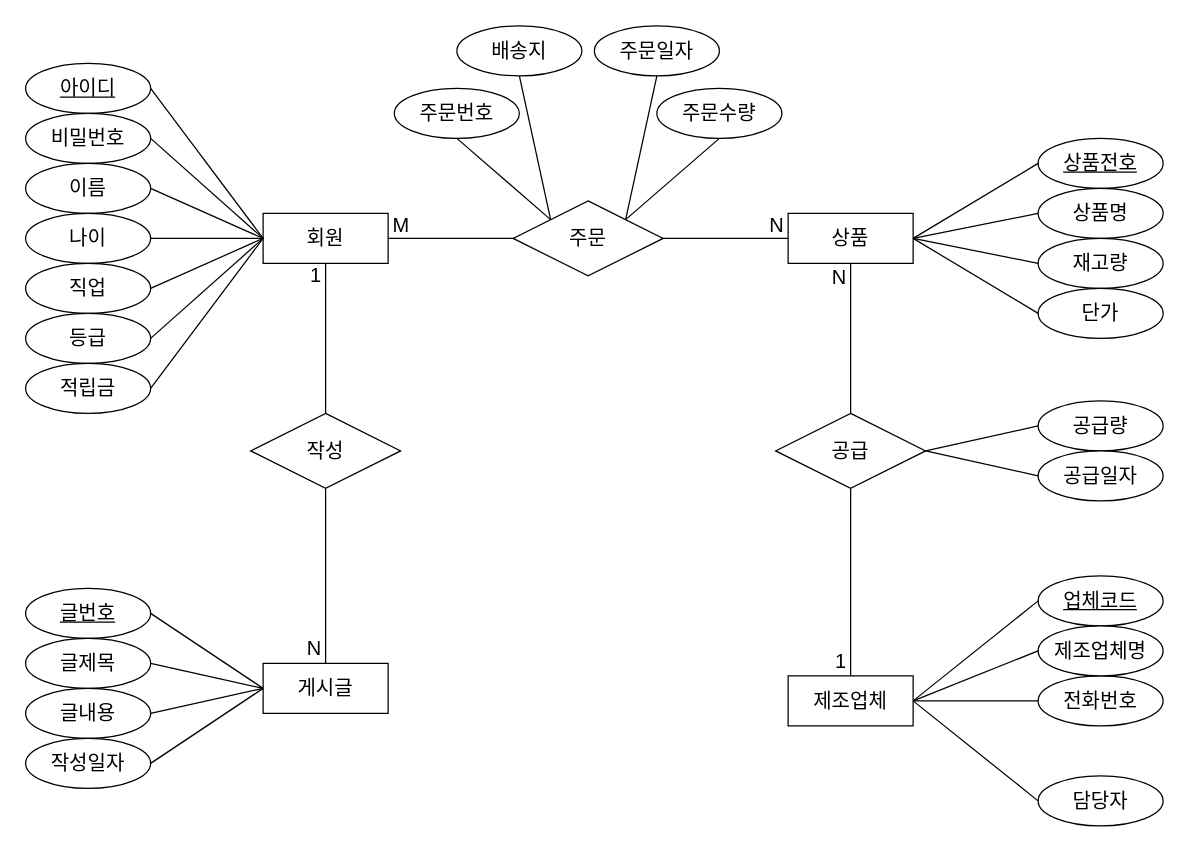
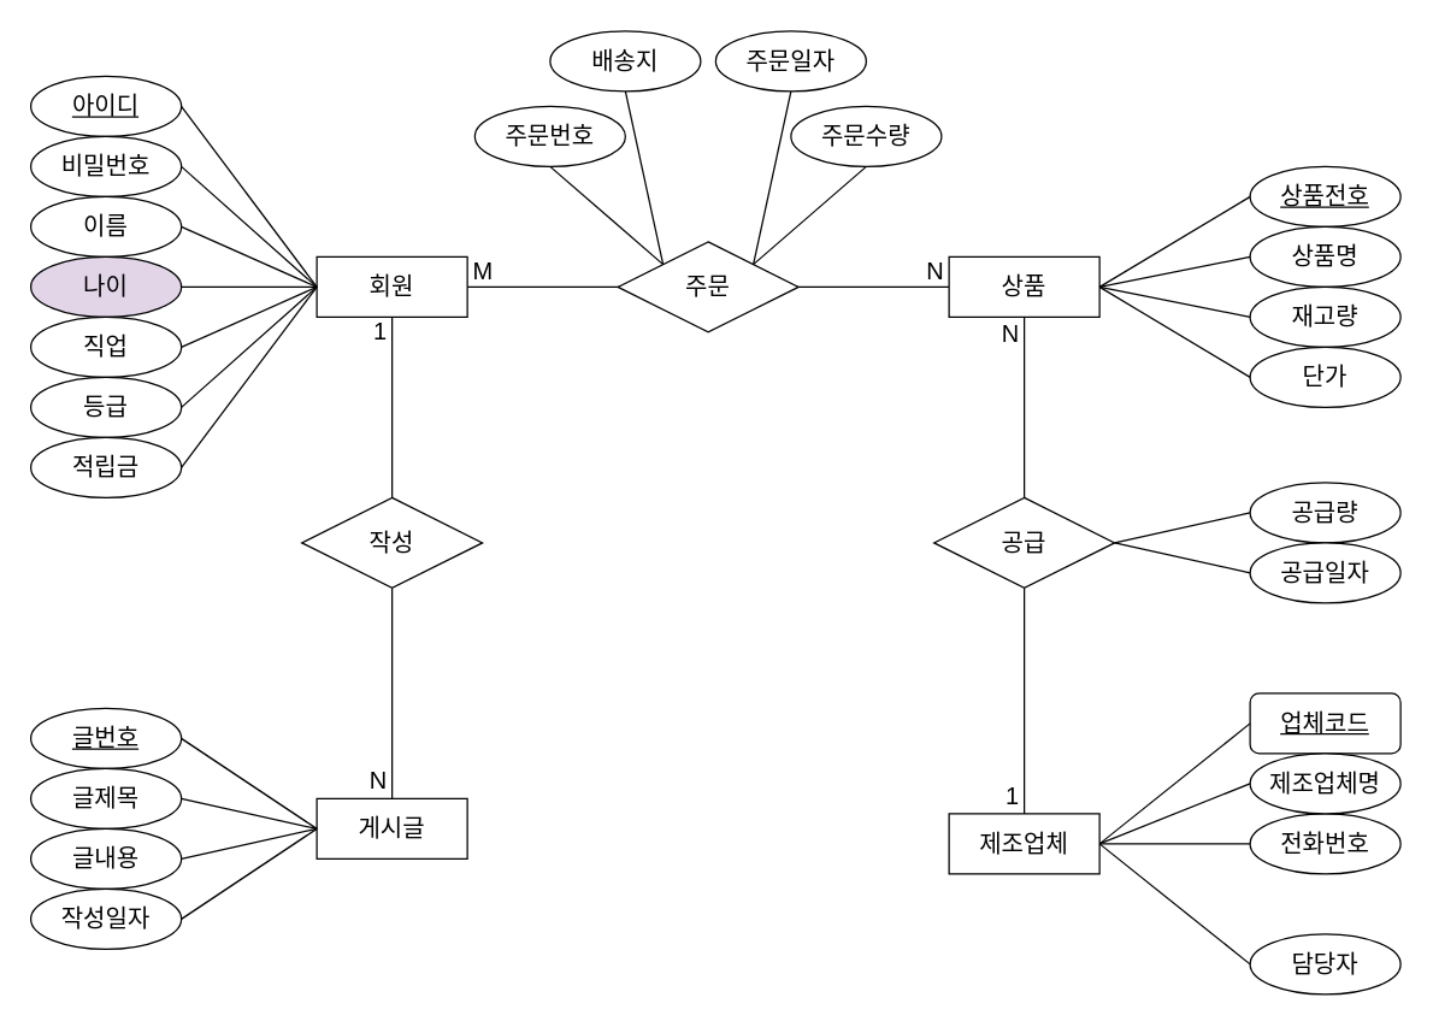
  <mxCell id="0" />
  <mxCell id="1" parent="0" />
  <mxCell id="2" value="" style="endArrow=none;html=1;rounded=0;fontSize=12;startSize=8;endSize=8;curved=1;exitX=1;exitY=0.5;exitDx=0;exitDy=0;entryX=0;entryY=0.5;entryDx=0;entryDy=0;" edge="1" parent="1" source="23" target="38"><mxGeometry relative="1" as="geometry"><mxPoint x="370" y="280" as="sourcePoint" /><mxPoint x="530" y="280" as="targetPoint" /></mxGeometry></mxCell>
  <mxCell id="3" value="M" style="resizable=0;html=1;whiteSpace=wrap;align=left;verticalAlign=bottom;fontSize=16;" connectable="0" vertex="1" parent="2"><mxGeometry x="-1" relative="1" as="geometry"><mxPoint x="2" as="offset" /></mxGeometry></mxCell>
  <mxCell id="4" value="N" style="resizable=0;html=1;whiteSpace=wrap;align=right;verticalAlign=bottom;fontSize=16;" connectable="0" vertex="1" parent="2"><mxGeometry x="1" relative="1" as="geometry"><mxPoint x="-2" as="offset" /></mxGeometry></mxCell>
  <mxCell id="5" value="게시글" style="whiteSpace=wrap;html=1;align=center;fontSize=16;" vertex="1" parent="1"><mxGeometry x="210" y="530" width="100" height="40" as="geometry" /></mxCell>
  <mxCell id="6" value="글번호" style="ellipse;whiteSpace=wrap;html=1;align=center;fontStyle=4;fontSize=16;" vertex="1" parent="1"><mxGeometry x="20" y="470" width="100" height="40" as="geometry" /></mxCell>
  <mxCell id="7" value="글제목" style="ellipse;whiteSpace=wrap;html=1;align=center;fontSize=16;" vertex="1" parent="1"><mxGeometry x="20" y="510" width="100" height="40" as="geometry" /></mxCell>
  <mxCell id="8" value="글내용" style="ellipse;whiteSpace=wrap;html=1;align=center;fontSize=16;" vertex="1" parent="1"><mxGeometry x="20" y="550" width="100" height="40" as="geometry" /></mxCell>
  <mxCell id="9" value="작성일자" style="ellipse;whiteSpace=wrap;html=1;align=center;fontSize=16;" vertex="1" parent="1"><mxGeometry x="20" y="590" width="100" height="40" as="geometry" /></mxCell>
  <mxCell id="10" value="" style="endArrow=none;html=1;rounded=0;fontSize=12;startSize=8;endSize=8;curved=1;entryX=1;entryY=0.5;entryDx=0;entryDy=0;exitX=0;exitY=0.5;exitDx=0;exitDy=0;" edge="1" parent="1" source="5" target="6"><mxGeometry relative="1" as="geometry"><mxPoint x="-140" y="530" as="sourcePoint" /><mxPoint x="-70" y="470" as="targetPoint" /></mxGeometry></mxCell>
  <mxCell id="11" value="" style="endArrow=none;html=1;rounded=0;fontSize=12;startSize=8;endSize=8;curved=1;entryX=1;entryY=0.5;entryDx=0;entryDy=0;exitX=0;exitY=0.5;exitDx=0;exitDy=0;" edge="1" parent="1" source="5" target="9"><mxGeometry relative="1" as="geometry"><mxPoint x="-140" y="530" as="sourcePoint" /><mxPoint x="-70" y="590" as="targetPoint" /></mxGeometry></mxCell>
  <mxCell id="12" value="" style="endArrow=none;html=1;rounded=0;fontSize=12;startSize=8;endSize=8;curved=1;entryX=1;entryY=0.5;entryDx=0;entryDy=0;exitX=0;exitY=0.5;exitDx=0;exitDy=0;" edge="1" parent="1" source="5" target="7"><mxGeometry relative="1" as="geometry"><mxPoint x="-140" y="530" as="sourcePoint" /><mxPoint x="-70" y="510" as="targetPoint" /></mxGeometry></mxCell>
  <mxCell id="13" value="" style="endArrow=none;html=1;rounded=0;fontSize=12;startSize=8;endSize=8;curved=1;entryX=1;entryY=0.5;entryDx=0;entryDy=0;exitX=0;exitY=0.5;exitDx=0;exitDy=0;" edge="1" parent="1" source="5" target="8"><mxGeometry relative="1" as="geometry"><mxPoint x="-140" y="530" as="sourcePoint" /><mxPoint x="-70" y="550" as="targetPoint" /></mxGeometry></mxCell>
  <mxCell id="14" value="제조업체" style="whiteSpace=wrap;html=1;align=center;fontSize=16;" vertex="1" parent="1"><mxGeometry x="630" y="540" width="100" height="40" as="geometry" /></mxCell>
- <mxCell id="15" value="업체코드" style="ellipse;whiteSpace=wrap;html=1;align=center;fontStyle=4;fontSize=16;" vertex="1" parent="1"><mxGeometry x="830" y="460" width="100" height="40" as="geometry" /></mxCell>
+ <mxCell id="15" value="업체코드" style="whiteSpace=wrap;html=1;align=center;fontStyle=4;fontSize=16;rounded=1;" vertex="1" parent="1"><mxGeometry x="830" y="460" width="100" height="40" as="geometry" /></mxCell>
  <mxCell id="16" value="전화번호" style="ellipse;whiteSpace=wrap;html=1;align=center;fontSize=16;" vertex="1" parent="1"><mxGeometry x="830" y="540" width="100" height="40" as="geometry" /></mxCell>
  <mxCell id="17" value="담당자" style="ellipse;whiteSpace=wrap;html=1;align=center;fontSize=16;" vertex="1" parent="1"><mxGeometry x="830" y="620" width="100" height="40" as="geometry" /></mxCell>
  <mxCell id="18" value="" style="endArrow=none;html=1;rounded=0;fontSize=12;startSize=8;endSize=8;curved=1;exitX=0;exitY=0.5;exitDx=0;exitDy=0;entryX=1;entryY=0.5;entryDx=0;entryDy=0;" edge="1" parent="1" source="15" target="14"><mxGeometry relative="1" as="geometry"><mxPoint x="1000" y="510" as="sourcePoint" /><mxPoint x="730" y="560" as="targetPoint" /></mxGeometry></mxCell>
  <mxCell id="19" value="" style="endArrow=none;html=1;rounded=0;fontSize=12;startSize=8;endSize=8;curved=1;exitX=0;exitY=0.5;exitDx=0;exitDy=0;entryX=1;entryY=0.5;entryDx=0;entryDy=0;" edge="1" parent="1" source="16" target="14"><mxGeometry relative="1" as="geometry"><mxPoint x="900" y="570" as="sourcePoint" /><mxPoint x="730" y="560" as="targetPoint" /></mxGeometry></mxCell>
  <mxCell id="20" value="" style="endArrow=none;html=1;rounded=0;fontSize=12;startSize=8;endSize=8;curved=1;exitX=0;exitY=0.5;exitDx=0;exitDy=0;entryX=1;entryY=0.5;entryDx=0;entryDy=0;" edge="1" parent="1" source="17" target="14"><mxGeometry relative="1" as="geometry"><mxPoint x="1000" y="670" as="sourcePoint" /><mxPoint x="1090" y="590" as="targetPoint" /></mxGeometry></mxCell>
  <mxCell id="21" value="제조업체명" style="ellipse;whiteSpace=wrap;html=1;align=center;fontSize=16;" vertex="1" parent="1"><mxGeometry x="830" y="500" width="100" height="40" as="geometry" /></mxCell>
  <mxCell id="22" value="" style="endArrow=none;html=1;rounded=0;fontSize=12;startSize=8;endSize=8;curved=1;exitX=0;exitY=0.5;exitDx=0;exitDy=0;entryX=1;entryY=0.5;entryDx=0;entryDy=0;" edge="1" parent="1" source="21" target="14"><mxGeometry relative="1" as="geometry"><mxPoint x="1000" y="530" as="sourcePoint" /><mxPoint x="1090" y="590" as="targetPoint" /></mxGeometry></mxCell>
  <mxCell id="23" value="회원" style="whiteSpace=wrap;html=1;align=center;fontSize=16;" vertex="1" parent="1"><mxGeometry x="210" y="170" width="100" height="40" as="geometry" /></mxCell>
  <mxCell id="24" value="아이디" style="ellipse;whiteSpace=wrap;html=1;align=center;fontStyle=4;fontSize=16;" vertex="1" parent="1"><mxGeometry x="20" y="50" width="100" height="40" as="geometry" /></mxCell>
  <mxCell id="25" value="비밀번호" style="ellipse;whiteSpace=wrap;html=1;align=center;fontSize=16;" vertex="1" parent="1"><mxGeometry x="20" y="90" width="100" height="40" as="geometry" /></mxCell>
  <mxCell id="26" value="이름" style="ellipse;whiteSpace=wrap;html=1;align=center;fontSize=16;" vertex="1" parent="1"><mxGeometry x="20" y="130" width="100" height="40" as="geometry" /></mxCell>
- <mxCell id="27" value="나이" style="ellipse;whiteSpace=wrap;html=1;align=center;fontSize=16;" vertex="1" parent="1"><mxGeometry x="20" y="170" width="100" height="40" as="geometry" /></mxCell>
+ <mxCell id="27" value="나이" style="ellipse;whiteSpace=wrap;html=1;align=center;fontSize=16;fillColor=#e1d5e7;" vertex="1" parent="1"><mxGeometry x="20" y="170" width="100" height="40" as="geometry" /></mxCell>
  <mxCell id="28" value="직업" style="ellipse;whiteSpace=wrap;html=1;align=center;fontSize=16;" vertex="1" parent="1"><mxGeometry x="20" y="210" width="100" height="40" as="geometry" /></mxCell>
  <mxCell id="29" value="등급" style="ellipse;whiteSpace=wrap;html=1;align=center;fontSize=16;" vertex="1" parent="1"><mxGeometry x="20" y="250" width="100" height="40" as="geometry" /></mxCell>
  <mxCell id="30" value="적립금" style="ellipse;whiteSpace=wrap;html=1;align=center;fontSize=16;" vertex="1" parent="1"><mxGeometry x="20" width="100" height="40" as="geometry" y="290" /></mxCell>
  <mxCell id="31" value="" style="endArrow=none;html=1;rounded=0;fontSize=12;startSize=8;endSize=8;curved=1;entryX=0;entryY=0.5;entryDx=0;entryDy=0;exitX=1;exitY=0.5;exitDx=0;exitDy=0;" edge="1" parent="1" source="27" target="23"><mxGeometry relative="1" as="geometry"><mxPoint x="140" y="210" as="sourcePoint" /><mxPoint x="210" y="190" as="targetPoint" /></mxGeometry></mxCell>
  <mxCell id="32" value="" style="endArrow=none;html=1;rounded=0;fontSize=12;startSize=8;endSize=8;curved=1;entryX=0;entryY=0.5;entryDx=0;entryDy=0;exitX=1;exitY=0.5;exitDx=0;exitDy=0;" edge="1" parent="1" target="23"><mxGeometry relative="1" as="geometry"><mxPoint x="120" y="70" as="sourcePoint" /><mxPoint x="190" y="50" as="targetPoint" /></mxGeometry></mxCell>
  <mxCell id="33" value="" style="endArrow=none;html=1;rounded=0;fontSize=12;startSize=8;endSize=8;curved=1;exitX=1;exitY=0.5;exitDx=0;exitDy=0;entryX=0;entryY=0.5;entryDx=0;entryDy=0;" edge="1" parent="1" source="25" target="23"><mxGeometry relative="1" as="geometry"><mxPoint x="130" y="80" as="sourcePoint" /><mxPoint x="210" y="190" as="targetPoint" /></mxGeometry></mxCell>
  <mxCell id="34" value="" style="endArrow=none;html=1;rounded=0;fontSize=12;startSize=8;endSize=8;curved=1;entryX=0;entryY=0.5;entryDx=0;entryDy=0;exitX=1;exitY=0.5;exitDx=0;exitDy=0;" edge="1" parent="1" source="26" target="23"><mxGeometry relative="1" as="geometry"><mxPoint x="140" y="90" as="sourcePoint" /><mxPoint x="230" y="210" as="targetPoint" /></mxGeometry></mxCell>
  <mxCell id="35" value="" style="endArrow=none;html=1;rounded=0;fontSize=12;startSize=8;endSize=8;curved=1;entryX=0;entryY=0.5;entryDx=0;entryDy=0;exitX=1;exitY=0.5;exitDx=0;exitDy=0;" edge="1" parent="1" source="28" target="23"><mxGeometry relative="1" as="geometry"><mxPoint x="150" y="100" as="sourcePoint" /><mxPoint x="240" y="220" as="targetPoint" /></mxGeometry></mxCell>
  <mxCell id="36" value="" style="endArrow=none;html=1;rounded=0;fontSize=12;startSize=8;endSize=8;curved=1;exitX=1;exitY=0.5;exitDx=0;exitDy=0;entryX=0;entryY=0.5;entryDx=0;entryDy=0;" edge="1" parent="1" source="29" target="23"><mxGeometry relative="1" as="geometry"><mxPoint x="160" y="110" as="sourcePoint" /><mxPoint x="210" y="190" as="targetPoint" /></mxGeometry></mxCell>
  <mxCell id="37" value="" style="endArrow=none;html=1;rounded=0;fontSize=12;startSize=8;endSize=8;curved=1;entryX=0;entryY=0.5;entryDx=0;entryDy=0;exitX=1;exitY=0.5;exitDx=0;exitDy=0;" edge="1" parent="1" source="30" target="23"><mxGeometry relative="1" as="geometry"><mxPoint x="170" y="120" as="sourcePoint" /><mxPoint x="260" y="240" as="targetPoint" /></mxGeometry></mxCell>
  <mxCell id="38" value="상품" style="whiteSpace=wrap;html=1;align=center;fontSize=16;" vertex="1" parent="1"><mxGeometry x="630" y="170" width="100" height="40" as="geometry" /></mxCell>
  <mxCell id="39" value="상품전호" style="ellipse;whiteSpace=wrap;html=1;align=center;fontStyle=4;fontSize=16;" vertex="1" parent="1"><mxGeometry x="830" y="110" width="100" height="40" as="geometry" /></mxCell>
  <mxCell id="40" value="상품명" style="ellipse;whiteSpace=wrap;html=1;align=center;fontSize=16;" vertex="1" parent="1"><mxGeometry x="830" y="150" width="100" height="40" as="geometry" /></mxCell>
  <mxCell id="41" value="재고량" style="ellipse;whiteSpace=wrap;html=1;align=center;fontSize=16;" vertex="1" parent="1"><mxGeometry x="830" y="190" width="100" height="40" as="geometry" /></mxCell>
  <mxCell id="42" value="단가" style="ellipse;whiteSpace=wrap;html=1;align=center;fontSize=16;" vertex="1" parent="1"><mxGeometry x="830" y="230" width="100" height="40" as="geometry" /></mxCell>
  <mxCell id="43" value="" style="endArrow=none;html=1;rounded=0;fontSize=12;startSize=8;endSize=8;curved=1;entryX=0;entryY=0.5;entryDx=0;entryDy=0;exitX=1;exitY=0.5;exitDx=0;exitDy=0;" edge="1" parent="1" source="38" target="39"><mxGeometry relative="1" as="geometry"><mxPoint x="730" y="190" as="sourcePoint" /><mxPoint x="640" y="230" as="targetPoint" /></mxGeometry></mxCell>
  <mxCell id="44" value="" style="endArrow=none;html=1;rounded=0;fontSize=12;startSize=8;endSize=8;curved=1;entryX=0;entryY=0.5;entryDx=0;entryDy=0;exitX=1;exitY=0.5;exitDx=0;exitDy=0;" edge="1" parent="1" source="38" target="42"><mxGeometry relative="1" as="geometry"><mxPoint x="730" y="210" as="sourcePoint" /><mxPoint x="800" y="160" as="targetPoint" /></mxGeometry></mxCell>
  <mxCell id="45" value="" style="endArrow=none;html=1;rounded=0;fontSize=12;startSize=8;endSize=8;curved=1;entryX=0;entryY=0.5;entryDx=0;entryDy=0;exitX=1;exitY=0.5;exitDx=0;exitDy=0;" edge="1" parent="1" source="38" target="40"><mxGeometry relative="1" as="geometry"><mxPoint x="740" y="200" as="sourcePoint" /><mxPoint x="810" y="140" as="targetPoint" /></mxGeometry></mxCell>
  <mxCell id="46" value="" style="endArrow=none;html=1;rounded=0;fontSize=12;startSize=8;endSize=8;curved=1;entryX=0;entryY=0.5;entryDx=0;entryDy=0;exitX=1;exitY=0.5;exitDx=0;exitDy=0;" edge="1" parent="1" source="38" target="41"><mxGeometry relative="1" as="geometry"><mxPoint x="740" y="200" as="sourcePoint" /><mxPoint x="810" y="180" as="targetPoint" /></mxGeometry></mxCell>
  <mxCell id="47" value="주문" style="shape=rhombus;perimeter=rhombusPerimeter;whiteSpace=wrap;html=1;align=center;fontSize=16;" vertex="1" parent="1"><mxGeometry x="410" y="160" width="120" height="60" as="geometry" /></mxCell>
  <mxCell id="48" value="공급" style="shape=rhombus;perimeter=rhombusPerimeter;whiteSpace=wrap;html=1;align=center;fontSize=16;" vertex="1" parent="1"><mxGeometry x="620" y="330" width="120" height="60" as="geometry" /></mxCell>
  <mxCell id="49" value="" style="endArrow=none;html=1;rounded=0;fontSize=12;startSize=8;endSize=8;curved=1;entryX=0.5;entryY=0;entryDx=0;entryDy=0;exitX=0.5;exitY=1;exitDx=0;exitDy=0;" edge="1" parent="1" source="48" target="14"><mxGeometry relative="1" as="geometry"><mxPoint x="420" y="460" as="sourcePoint" /><mxPoint x="580" y="460" as="targetPoint" /></mxGeometry></mxCell>
  <mxCell id="50" value="1" style="resizable=0;html=1;whiteSpace=wrap;align=right;verticalAlign=bottom;fontSize=16;" connectable="0" vertex="1" parent="49"><mxGeometry x="1" relative="1" as="geometry"><mxPoint x="-2" y="-1" as="offset" /></mxGeometry></mxCell>
  <mxCell id="51" value="" style="endArrow=none;html=1;rounded=0;fontSize=12;startSize=8;endSize=8;curved=1;entryX=0.5;entryY=1;entryDx=0;entryDy=0;exitX=0.5;exitY=0;exitDx=0;exitDy=0;" edge="1" parent="1" source="48" target="38"><mxGeometry relative="1" as="geometry"><mxPoint x="420" y="460" as="sourcePoint" /><mxPoint x="580" y="460" as="targetPoint" /></mxGeometry></mxCell>
  <mxCell id="52" value="N" style="resizable=0;html=1;whiteSpace=wrap;align=right;verticalAlign=bottom;fontSize=16;" connectable="0" vertex="1" parent="51"><mxGeometry x="1" relative="1" as="geometry"><mxPoint x="-2" y="22" as="offset" /></mxGeometry></mxCell>
  <mxCell id="53" value="공급량" style="ellipse;whiteSpace=wrap;html=1;align=center;fontSize=16;" vertex="1" parent="1"><mxGeometry x="830" y="320" width="100" height="40" as="geometry" /></mxCell>
  <mxCell id="54" value="공급일자" style="ellipse;whiteSpace=wrap;html=1;align=center;fontSize=16;" vertex="1" parent="1"><mxGeometry x="830" y="360" width="100" height="40" as="geometry" /></mxCell>
  <mxCell id="55" value="" style="endArrow=none;html=1;rounded=0;fontSize=12;startSize=8;endSize=8;curved=1;entryX=0;entryY=0.5;entryDx=0;entryDy=0;exitX=1;exitY=0.5;exitDx=0;exitDy=0;" edge="1" parent="1" source="48" target="53"><mxGeometry relative="1" as="geometry"><mxPoint x="740" y="200" as="sourcePoint" /><mxPoint x="810" y="220" as="targetPoint" /></mxGeometry></mxCell>
  <mxCell id="56" value="" style="endArrow=none;html=1;rounded=0;fontSize=12;startSize=8;endSize=8;curved=1;entryX=0;entryY=0.5;entryDx=0;entryDy=0;exitX=1;exitY=0.5;exitDx=0;exitDy=0;" edge="1" parent="1" source="48" target="54"><mxGeometry relative="1" as="geometry"><mxPoint x="750" y="370" as="sourcePoint" /><mxPoint x="830" y="350" as="targetPoint" /></mxGeometry></mxCell>
  <mxCell id="57" value="주문번호" style="ellipse;whiteSpace=wrap;html=1;align=center;fontSize=16;" vertex="1" parent="1"><mxGeometry x="315" y="70" width="100" height="40" as="geometry" /></mxCell>
  <mxCell id="58" value="배송지" style="ellipse;whiteSpace=wrap;html=1;align=center;fontSize=16;" vertex="1" parent="1"><mxGeometry x="365" y="20" width="100" height="40" as="geometry" /></mxCell>
  <mxCell id="59" value="주문수량" style="ellipse;whiteSpace=wrap;html=1;align=center;fontSize=16;" vertex="1" parent="1"><mxGeometry x="525" y="70" width="100" height="40" as="geometry" /></mxCell>
  <mxCell id="60" value="주문일자" style="ellipse;whiteSpace=wrap;html=1;align=center;fontSize=16;" vertex="1" parent="1"><mxGeometry x="475" y="20" width="100" height="40" as="geometry" /></mxCell>
  <mxCell id="61" value="" style="endArrow=none;html=1;rounded=0;fontSize=12;startSize=8;endSize=8;curved=1;entryX=0;entryY=0;entryDx=0;entryDy=0;exitX=0.5;exitY=1;exitDx=0;exitDy=0;" edge="1" parent="1" source="57" target="47"><mxGeometry relative="1" as="geometry"><mxPoint x="130" y="80" as="sourcePoint" /><mxPoint x="220" y="200" as="targetPoint" /></mxGeometry></mxCell>
  <mxCell id="62" value="" style="endArrow=none;html=1;rounded=0;fontSize=12;startSize=8;endSize=8;curved=1;entryX=0;entryY=0;entryDx=0;entryDy=0;exitX=0.5;exitY=1;exitDx=0;exitDy=0;" edge="1" parent="1" source="58" target="47"><mxGeometry relative="1" as="geometry"><mxPoint x="375" y="120" as="sourcePoint" /><mxPoint x="450" y="185" as="targetPoint" /></mxGeometry></mxCell>
  <mxCell id="63" value="" style="endArrow=none;html=1;rounded=0;fontSize=12;startSize=8;endSize=8;curved=1;entryX=1;entryY=0;entryDx=0;entryDy=0;exitX=0.5;exitY=1;exitDx=0;exitDy=0;" edge="1" parent="1" source="60" target="47"><mxGeometry relative="1" as="geometry"><mxPoint x="425" y="70" as="sourcePoint" /><mxPoint x="463" y="174" as="targetPoint" /></mxGeometry></mxCell>
  <mxCell id="64" value="" style="endArrow=none;html=1;rounded=0;fontSize=12;startSize=8;endSize=8;curved=1;entryX=1;entryY=0;entryDx=0;entryDy=0;exitX=0.5;exitY=1;exitDx=0;exitDy=0;" edge="1" parent="1" source="59" target="47"><mxGeometry relative="1" as="geometry"><mxPoint x="435" y="80" as="sourcePoint" /><mxPoint x="473" y="184" as="targetPoint" /></mxGeometry></mxCell>
  <mxCell id="65" value="작성" style="shape=rhombus;perimeter=rhombusPerimeter;whiteSpace=wrap;html=1;align=center;fontSize=16;" vertex="1" parent="1"><mxGeometry x="200" y="330" width="120" height="60" as="geometry" /></mxCell>
  <mxCell id="66" value="" style="endArrow=none;html=1;rounded=0;fontSize=12;startSize=8;endSize=8;curved=1;entryX=0.5;entryY=1;entryDx=0;entryDy=0;exitX=0.5;exitY=0;exitDx=0;exitDy=0;" edge="1" parent="1" source="65" target="23"><mxGeometry relative="1" as="geometry"><mxPoint x="320" y="500" as="sourcePoint" /><mxPoint x="480" y="500" as="targetPoint" /></mxGeometry></mxCell>
  <mxCell id="67" value="1" style="resizable=0;html=1;whiteSpace=wrap;align=right;verticalAlign=bottom;fontSize=16;" connectable="0" vertex="1" parent="66"><mxGeometry x="1" relative="1" as="geometry"><mxPoint x="-2" y="20" as="offset" /></mxGeometry></mxCell>
  <mxCell id="68" value="" style="endArrow=none;html=1;rounded=0;fontSize=12;startSize=8;endSize=8;curved=1;exitX=0.5;exitY=1;exitDx=0;exitDy=0;entryX=0.5;entryY=0;entryDx=0;entryDy=0;" edge="1" parent="1" source="65" target="5"><mxGeometry relative="1" as="geometry"><mxPoint x="320" y="500" as="sourcePoint" /><mxPoint x="480" y="500" as="targetPoint" /></mxGeometry></mxCell>
  <mxCell id="69" value="N" style="resizable=0;html=1;whiteSpace=wrap;align=right;verticalAlign=bottom;fontSize=16;" connectable="0" vertex="1" parent="68"><mxGeometry x="1" relative="1" as="geometry"><mxPoint x="-2" y="-1" as="offset" /></mxGeometry></mxCell>
